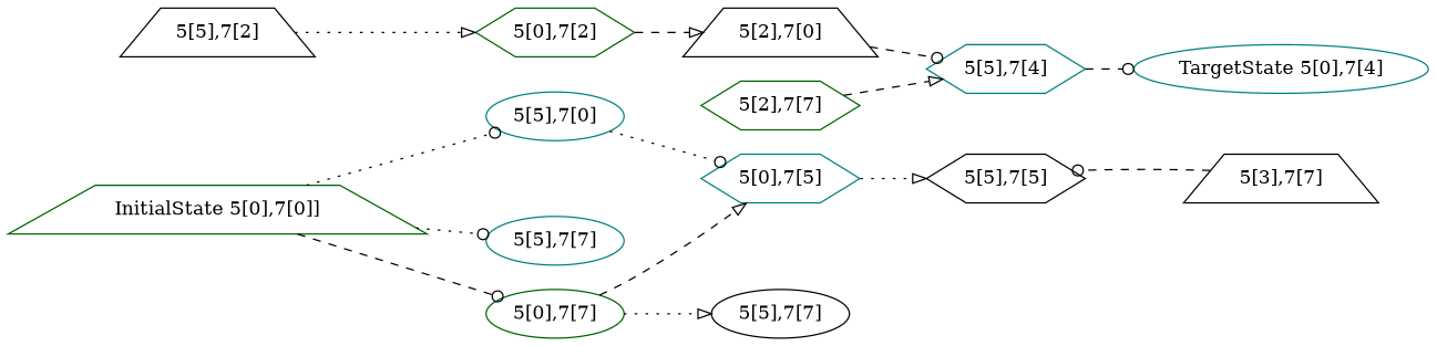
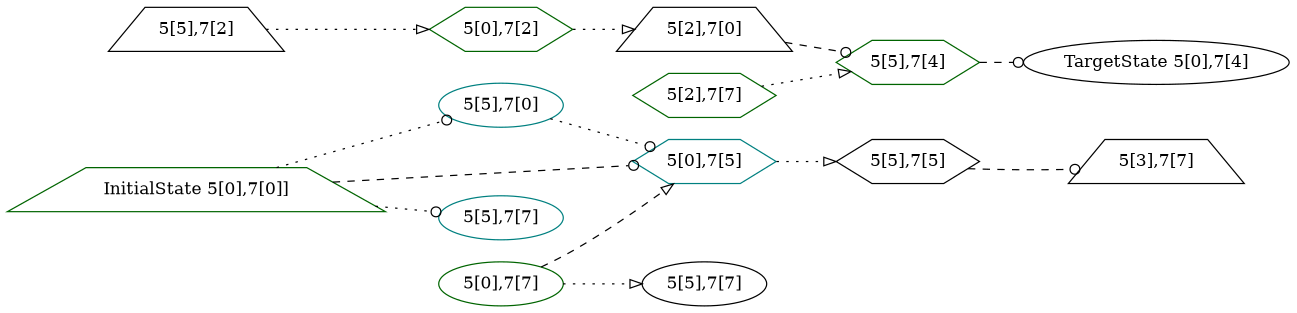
  digraph {
    rankdir=LR
    node [color=black shape=ellipse]
    edge [arrowhead=odot style=dotted]
    n1 [color=darkgreen label="InitialState 5[0],7[0]]" shape=trapezium]
    n2 [color=teal label="5[5],7[0]"]
    n3 [color=darkgreen label="5[0],7[7]"]
    n4 [color=teal label="5[5],7[7]"]
    n5 [color=teal label="5[0],7[5]" shape=hexagon]
    n6 [label="5[5],7[7]"]
    n7 [label="5[5],7[5]" shape=hexagon]
    n8 [label="5[5],7[2]" shape=trapezium]
    n9 [color=darkgreen label="5[0],7[2]" shape=hexagon]
    n10 [label="5[3],7[7]" shape=trapezium]
    n11 [label="5[2],7[0]" shape=trapezium]
-   n12 [color=teal label="5[5],7[4]" shape=hexagon]
+   n12 [color=darkgreen label="5[5],7[4]" shape=hexagon]
    n13 [color=darkgreen label="5[2],7[7]" shape=hexagon]
-   n14 [color=teal label="TargetState 5[0],7[4]"]
+   n14 [label="TargetState 5[0],7[4]"]
    n1 -> n2
-   n1 -> n3 [style=dashed]
+   n1 -> n5 [style=dashed]
    n1 -> n4
    n2 -> n5
    n3 -> n5 [arrowhead=onormal style=dashed]
    n3 -> n6 [arrowhead=onormal]
    n5 -> n7 [arrowhead=onormal]
-   n10 -> n7 [style=dashed]
+   n7 -> n10 [style=dashed]
    n8 -> n9 [arrowhead=onormal]
-   n9 -> n11 [arrowhead=onormal style=dashed]
+   n9 -> n11 [arrowhead=onormal]
    n11 -> n12 [style=dashed]
    n12 -> n14 [style=dashed]
-   n13 -> n12 [arrowhead=onormal style=dashed]
+   n13 -> n12 [arrowhead=onormal]
  }
